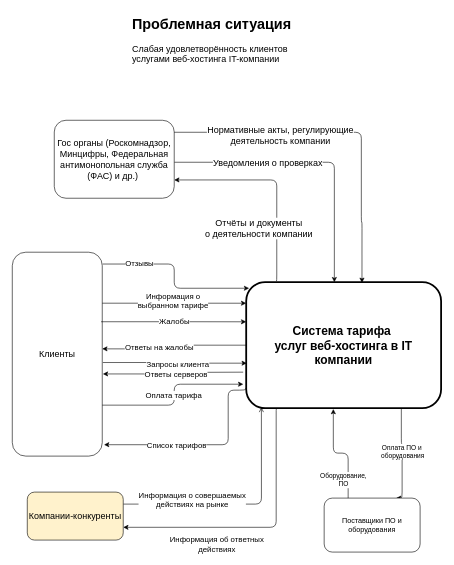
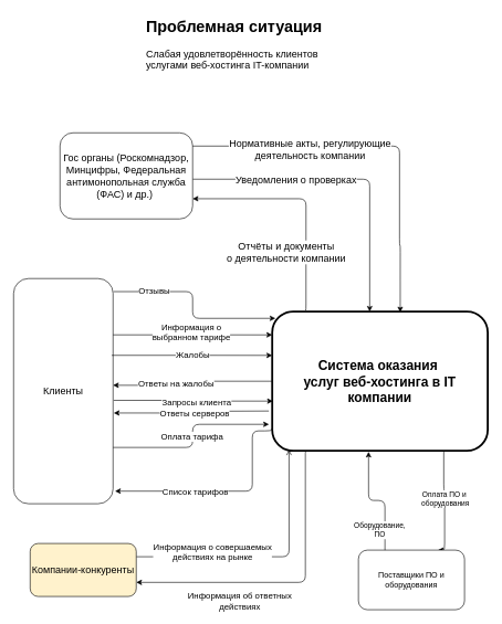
  <mxCell id="0" />
  <mxCell id="1" parent="0" />
  <mxCell id="2" style="edgeStyle=orthogonalEdgeStyle;rounded=1;orthogonalLoop=1;jettySize=auto;html=1;entryX=1;entryY=0.75;entryDx=0;entryDy=0;exitX=0.172;exitY=0.971;exitDx=0;exitDy=0;exitPerimeter=0;" parent="1" source="8" edge="1"><mxGeometry relative="1" as="geometry"><mxPoint x="460" y="650" as="sourcePoint" /><mxPoint x="205" y="878.68" as="targetPoint" /><Array as="points"><mxPoint x="460" y="879" /></Array></mxGeometry></mxCell>
  <mxCell id="3" value="&lt;font style=&quot;font-size: 13px;&quot;&gt;Информация об ответных&lt;/font&gt;&lt;div style=&quot;font-size: 13px;&quot;&gt;&lt;font style=&quot;font-size: 13px;&quot;&gt;действиях&lt;/font&gt;&lt;/div&gt;" style="edgeLabel;html=1;align=center;verticalAlign=middle;resizable=0;points=[];rounded=1;" parent="2" vertex="1" connectable="0"><mxGeometry x="-0.205" y="-1" relative="1" as="geometry"><mxPoint x="-99" y="54" as="offset" /></mxGeometry></mxCell>
  <mxCell id="4" style="edgeStyle=orthogonalEdgeStyle;rounded=1;orthogonalLoop=1;jettySize=auto;html=1;entryX=0.75;entryY=0;entryDx=0;entryDy=0;exitX=0.796;exitY=1.005;exitDx=0;exitDy=0;exitPerimeter=0;" parent="1" source="8" target="23" edge="1"><mxGeometry relative="1" as="geometry"><mxPoint x="670" y="650" as="sourcePoint" /><Array as="points"><mxPoint x="669" y="740" /><mxPoint x="670" y="740" /></Array></mxGeometry></mxCell>
  <mxCell id="5" value="Оплата ПО и&amp;nbsp;&lt;div&gt;оборудования&lt;/div&gt;" style="edgeLabel;html=1;align=center;verticalAlign=middle;resizable=0;points=[];rounded=1;" parent="4" vertex="1" connectable="0"><mxGeometry x="-0.002" relative="1" as="geometry"><mxPoint y="-7" as="offset" /></mxGeometry></mxCell>
  <mxCell id="6" style="edgeStyle=orthogonalEdgeStyle;rounded=1;orthogonalLoop=1;jettySize=auto;html=1;entryX=1;entryY=0.75;entryDx=0;entryDy=0;" parent="1" edge="1"><mxGeometry relative="1" as="geometry"><mxPoint x="290" y="299.5" as="targetPoint" /><mxPoint x="460" y="468" as="sourcePoint" /><Array as="points"><mxPoint x="461" y="468" /><mxPoint x="461" y="300" /></Array></mxGeometry></mxCell>
  <mxCell id="7" value="&lt;font style=&quot;font-size: 15px;&quot;&gt;Отчёты и документы&lt;/font&gt;&lt;div style=&quot;font-size: 15px;&quot;&gt;&lt;font style=&quot;font-size: 15px;&quot;&gt;о деятельности компании&lt;/font&gt;&lt;/div&gt;" style="edgeLabel;html=1;align=center;verticalAlign=middle;resizable=0;points=[];rounded=1;" parent="6" vertex="1" connectable="0"><mxGeometry x="-0.47" y="1" relative="1" as="geometry"><mxPoint x="-30" as="offset" /></mxGeometry></mxCell>
- <mxCell id="8" value="&lt;font size=&quot;1&quot; style=&quot;&quot;&gt;&lt;b style=&quot;font-size: 20px;&quot;&gt;Система тарифа&amp;nbsp;&lt;/b&gt;&lt;/font&gt;&lt;div&gt;&lt;font size=&quot;1&quot; style=&quot;&quot;&gt;&lt;b style=&quot;font-size: 20px;&quot;&gt;услуг веб-хостинга в IT компании&lt;/b&gt;&lt;/font&gt;&lt;/div&gt;" style="rounded=1;whiteSpace=wrap;html=1;strokeWidth=3;" parent="1" vertex="1"><mxGeometry x="410" y="470" width="325" height="210" as="geometry" /></mxCell>
+ <mxCell id="8" value="&lt;font size=&quot;1&quot; style=&quot;&quot;&gt;&lt;b style=&quot;font-size: 20px;&quot;&gt;Система оказания&amp;nbsp;&lt;/b&gt;&lt;/font&gt;&lt;div&gt;&lt;font size=&quot;1&quot; style=&quot;&quot;&gt;&lt;b style=&quot;font-size: 20px;&quot;&gt;услуг веб-хостинга в IT компании&lt;/b&gt;&lt;/font&gt;&lt;/div&gt;" style="rounded=1;whiteSpace=wrap;html=1;strokeWidth=3;" parent="1" vertex="1"><mxGeometry x="410" y="470" width="325" height="210" as="geometry" /></mxCell>
  <mxCell id="9" value="&lt;h1 style=&quot;margin-top: 0px;&quot;&gt;Проблемная ситуация&lt;/h1&gt;&lt;p&gt;&lt;font style=&quot;font-size: 15px;&quot;&gt;Слабая удовлетворённость клиентов услугами веб-хостинга IT-компании&lt;/font&gt;&lt;/p&gt;" style="text;html=1;whiteSpace=wrap;overflow=hidden;rounded=1;" parent="1" vertex="1"><mxGeometry x="218" y="20" width="280" height="120" as="geometry" /></mxCell>
  <mxCell id="10" style="edgeStyle=orthogonalEdgeStyle;rounded=1;orthogonalLoop=1;jettySize=auto;html=1;exitX=1.004;exitY=0.058;exitDx=0;exitDy=0;exitPerimeter=0;entryX=0.015;entryY=0.048;entryDx=0;entryDy=0;entryPerimeter=0;" parent="1" source="12" target="8" edge="1"><mxGeometry relative="1" as="geometry"><mxPoint x="405" y="480" as="targetPoint" /></mxGeometry></mxCell>
  <mxCell id="11" value="&lt;font style=&quot;font-size: 13px;&quot;&gt;Отзывы&lt;/font&gt;" style="edgeLabel;html=1;align=center;verticalAlign=middle;resizable=0;points=[];rounded=1;" parent="10" vertex="1" connectable="0"><mxGeometry x="-0.707" y="1" relative="1" as="geometry"><mxPoint x="19" as="offset" /></mxGeometry></mxCell>
  <mxCell id="12" value="&lt;span style=&quot;text-wrap-mode: nowrap; background-color: rgb(255, 255, 255);&quot;&gt;&lt;font style=&quot;font-size: 15px;&quot;&gt;Клиенты&lt;/font&gt;&lt;/span&gt;" style="rounded=1;whiteSpace=wrap;html=1;" parent="1" vertex="1"><mxGeometry x="20" y="420" width="150" height="340" as="geometry" /></mxCell>
  <mxCell id="13" style="edgeStyle=orthogonalEdgeStyle;rounded=1;orthogonalLoop=1;jettySize=auto;html=1;entryX=0;entryY=0.086;entryDx=0;entryDy=0;entryPerimeter=0;exitX=1;exitY=0.25;exitDx=0;exitDy=0;" parent="1" source="12" edge="1"><mxGeometry relative="1" as="geometry"><mxPoint x="175" y="505" as="sourcePoint" /><mxPoint x="410" y="505.05" as="targetPoint" /><Array as="points" /></mxGeometry></mxCell>
  <mxCell id="14" value="&lt;font style=&quot;font-size: 13px;&quot;&gt;Информация о&lt;/font&gt;&lt;div style=&quot;font-size: 13px;&quot;&gt;&lt;font style=&quot;font-size: 13px;&quot;&gt;&lt;font style=&quot;font-size: 13px;&quot;&gt;выбранном тарифе&lt;/font&gt;&lt;/font&gt;&lt;/div&gt;" style="edgeLabel;html=1;align=center;verticalAlign=middle;resizable=0;points=[];rounded=1;" parent="13" vertex="1" connectable="0"><mxGeometry x="0.098" relative="1" as="geometry"><mxPoint x="-14" y="-5" as="offset" /></mxGeometry></mxCell>
  <mxCell id="15" style="edgeStyle=orthogonalEdgeStyle;rounded=1;orthogonalLoop=1;jettySize=auto;html=1;" parent="1" edge="1"><mxGeometry relative="1" as="geometry"><mxPoint x="290" y="270" as="sourcePoint" /><mxPoint x="557" y="470" as="targetPoint" /><Array as="points"><mxPoint x="290" y="270" /><mxPoint x="557" y="270" /></Array></mxGeometry></mxCell>
  <mxCell id="16" value="&lt;font style=&quot;font-size: 15px;&quot;&gt;Уведомления о проверках&lt;/font&gt;" style="edgeLabel;html=1;align=center;verticalAlign=middle;resizable=0;points=[];rounded=1;" parent="15" vertex="1" connectable="0"><mxGeometry x="-0.489" y="1" relative="1" as="geometry"><mxPoint x="36" as="offset" /></mxGeometry></mxCell>
  <mxCell id="17" value="&lt;font style=&quot;font-size: 15px;&quot;&gt;Гос органы (Роскомнадзор, Минцифры, Федеральная антимонопольная служба (ФАС) и др.)&amp;nbsp;&lt;/font&gt;" style="rounded=1;whiteSpace=wrap;html=1;" parent="1" vertex="1"><mxGeometry x="90" y="200" width="200" height="130" as="geometry" /></mxCell>
  <mxCell id="18" style="edgeStyle=orthogonalEdgeStyle;rounded=1;orthogonalLoop=1;jettySize=auto;html=1;entryX=0.594;entryY=0.005;entryDx=0;entryDy=0;entryPerimeter=0;" parent="1" target="8" edge="1"><mxGeometry relative="1" as="geometry"><mxPoint x="290" y="220" as="sourcePoint" /><mxPoint x="605" y="460" as="targetPoint" /><Array as="points"><mxPoint x="602" y="220" /><mxPoint x="602" y="370" /><mxPoint x="603" y="370" /></Array></mxGeometry></mxCell>
  <mxCell id="19" value="&lt;font style=&quot;font-size: 15px;&quot;&gt;Нормативные акты, регулирующие&lt;/font&gt;&lt;div style=&quot;font-size: 15px;&quot;&gt;&lt;font style=&quot;font-size: 15px;&quot;&gt;деятельность компании&lt;/font&gt;&lt;/div&gt;" style="edgeLabel;html=1;align=center;verticalAlign=middle;resizable=0;points=[];rounded=1;" parent="18" vertex="1" connectable="0"><mxGeometry x="-0.629" y="-2" relative="1" as="geometry"><mxPoint x="71" y="2" as="offset" /></mxGeometry></mxCell>
  <mxCell id="20" style="edgeStyle=orthogonalEdgeStyle;rounded=1;orthogonalLoop=1;jettySize=auto;html=1;exitX=1;exitY=0.25;exitDx=0;exitDy=0;entryX=0.078;entryY=0.993;entryDx=0;entryDy=0;entryPerimeter=0;endArrow=open;" parent="1" source="22" target="8" edge="1"><mxGeometry relative="1" as="geometry"><Array as="points"><mxPoint x="435" y="840" /></Array></mxGeometry></mxCell>
  <mxCell id="21" value="&lt;font style=&quot;font-size: 13px;&quot;&gt;Информация о совершаемых&lt;/font&gt;&lt;div style=&quot;font-size: 13px;&quot;&gt;&lt;font style=&quot;font-size: 13px;&quot;&gt;действиях на рынке&lt;/font&gt;&lt;/div&gt;" style="edgeLabel;html=1;align=center;verticalAlign=middle;resizable=0;points=[];rounded=1;" parent="20" vertex="1" connectable="0"><mxGeometry x="-0.251" y="1" relative="1" as="geometry"><mxPoint x="-33" y="-7" as="offset" /></mxGeometry></mxCell>
  <mxCell id="22" value="&lt;font style=&quot;font-size: 15px;&quot;&gt;Компании-конкуренты&lt;/font&gt;" style="rounded=1;whiteSpace=wrap;html=1;fillColor=#fff2cc;" parent="1" vertex="1"><mxGeometry x="45" y="820" width="160" height="80" as="geometry" /></mxCell>
  <mxCell id="23" value="Поставщики ПО и оборудования" style="rounded=1;whiteSpace=wrap;html=1;" parent="1" vertex="1"><mxGeometry x="540" y="830" width="160" height="90" as="geometry" /></mxCell>
  <mxCell id="24" style="edgeStyle=orthogonalEdgeStyle;rounded=1;orthogonalLoop=1;jettySize=auto;html=1;exitX=0.25;exitY=0;exitDx=0;exitDy=0;entryX=0.447;entryY=1.007;entryDx=0;entryDy=0;entryPerimeter=0;" parent="1" source="23" target="8" edge="1"><mxGeometry relative="1" as="geometry"><mxPoint x="470" y="640" as="targetPoint" /></mxGeometry></mxCell>
  <mxCell id="25" value="Оборудование,&lt;div&gt;ПО&lt;/div&gt;" style="edgeLabel;html=1;align=center;verticalAlign=middle;resizable=0;points=[];rounded=1;" parent="24" vertex="1" connectable="0"><mxGeometry x="-0.251" relative="1" as="geometry"><mxPoint x="-9" y="34" as="offset" /></mxGeometry></mxCell>
  <mxCell id="26" style="edgeStyle=orthogonalEdgeStyle;rounded=1;orthogonalLoop=1;jettySize=auto;html=1;entryX=-0.009;entryY=0.317;entryDx=0;entryDy=0;entryPerimeter=0;exitX=0.987;exitY=0.341;exitDx=0;exitDy=0;exitPerimeter=0;" parent="1" source="12" edge="1"><mxGeometry relative="1" as="geometry"><mxPoint x="215" y="536" as="sourcePoint" /><mxPoint x="410" y="536.005" as="targetPoint" /></mxGeometry></mxCell>
  <mxCell id="27" value="&lt;font style=&quot;font-size: 13px;&quot;&gt;Жалобы&lt;/font&gt;" style="edgeLabel;html=1;align=center;verticalAlign=middle;resizable=0;points=[];rounded=1;" parent="26" vertex="1" connectable="0"><mxGeometry x="-0.006" relative="1" as="geometry"><mxPoint as="offset" /></mxGeometry></mxCell>
  <mxCell id="28" style="edgeStyle=orthogonalEdgeStyle;rounded=1;orthogonalLoop=1;jettySize=auto;html=1;exitX=0;exitY=0.5;exitDx=0;exitDy=0;entryX=1;entryY=0.474;entryDx=0;entryDy=0;entryPerimeter=0;" parent="1" source="8" target="12" edge="1"><mxGeometry relative="1" as="geometry"><mxPoint x="175" y="580" as="targetPoint" /></mxGeometry></mxCell>
  <mxCell id="29" value="&lt;font style=&quot;font-size: 13px;&quot;&gt;Ответы на жалобы&lt;/font&gt;" style="edgeLabel;html=1;align=center;verticalAlign=middle;resizable=0;points=[];rounded=1;" parent="28" vertex="1" connectable="0"><mxGeometry x="-0.011" y="-2" relative="1" as="geometry"><mxPoint x="-24" as="offset" /></mxGeometry></mxCell>
  <mxCell id="30" style="edgeStyle=orthogonalEdgeStyle;rounded=1;orthogonalLoop=1;jettySize=auto;html=1;exitX=-0.003;exitY=0.843;exitDx=0;exitDy=0;entryX=1.02;entryY=0.944;entryDx=0;entryDy=0;entryPerimeter=0;exitPerimeter=0;" parent="1" source="8" target="12" edge="1"><mxGeometry relative="1" as="geometry"><mxPoint x="215" y="740" as="targetPoint" /><Array as="points"><mxPoint x="409" y="650" /><mxPoint x="380" y="650" /><mxPoint x="380" y="741" /></Array></mxGeometry></mxCell>
  <mxCell id="31" value="&lt;span style=&quot;font-size: 13px;&quot;&gt;Список тарифов&lt;/span&gt;" style="edgeLabel;html=1;align=center;verticalAlign=middle;resizable=0;points=[];rounded=1;" parent="30" vertex="1" connectable="0"><mxGeometry x="0.314" y="1" relative="1" as="geometry"><mxPoint x="8" as="offset" /></mxGeometry></mxCell>
  <mxCell id="32" style="edgeStyle=orthogonalEdgeStyle;rounded=1;orthogonalLoop=1;jettySize=auto;html=1;exitX=1.007;exitY=0.541;exitDx=0;exitDy=0;exitPerimeter=0;entryX=0.003;entryY=0.643;entryDx=0;entryDy=0;entryPerimeter=0;" parent="1" source="12" target="8" edge="1"><mxGeometry relative="1" as="geometry"><mxPoint x="405" y="604" as="targetPoint" /></mxGeometry></mxCell>
  <mxCell id="33" value="&lt;font style=&quot;font-size: 13px;&quot;&gt;Запросы клиента&lt;/font&gt;" style="edgeLabel;html=1;align=center;verticalAlign=middle;resizable=0;points=[];rounded=1;" parent="32" vertex="1" connectable="0"><mxGeometry x="0.043" y="-1" relative="1" as="geometry"><mxPoint as="offset" /></mxGeometry></mxCell>
  <mxCell id="34" style="edgeStyle=orthogonalEdgeStyle;rounded=1;orthogonalLoop=1;jettySize=auto;html=1;entryX=1.007;entryY=0.597;entryDx=0;entryDy=0;entryPerimeter=0;" parent="1" target="12" edge="1"><mxGeometry relative="1" as="geometry"><mxPoint x="405" y="620" as="sourcePoint" /></mxGeometry></mxCell>
  <mxCell id="35" value="&lt;span style=&quot;font-size: 13px;&quot;&gt;Ответы серверов&lt;/span&gt;" style="edgeLabel;html=1;align=center;verticalAlign=middle;resizable=0;points=[];rounded=1;" parent="34" vertex="1" connectable="0"><mxGeometry x="-0.043" y="2" relative="1" as="geometry"><mxPoint as="offset" /></mxGeometry></mxCell>
  <mxCell id="36" style="edgeStyle=orthogonalEdgeStyle;rounded=1;orthogonalLoop=1;jettySize=auto;html=1;exitX=1;exitY=0.75;exitDx=0;exitDy=0;entryX=-0.015;entryY=0.81;entryDx=0;entryDy=0;entryPerimeter=0;" parent="1" source="12" target="8" edge="1"><mxGeometry relative="1" as="geometry" /></mxCell>
  <mxCell id="37" value="&lt;span style=&quot;font-size: 13px;&quot;&gt;Оплата тарифа&lt;/span&gt;" style="edgeLabel;html=1;align=center;verticalAlign=middle;resizable=0;points=[];rounded=1;" parent="36" vertex="1" connectable="0"><mxGeometry x="0.016" y="3" relative="1" as="geometry"><mxPoint x="1" as="offset" /></mxGeometry></mxCell>
